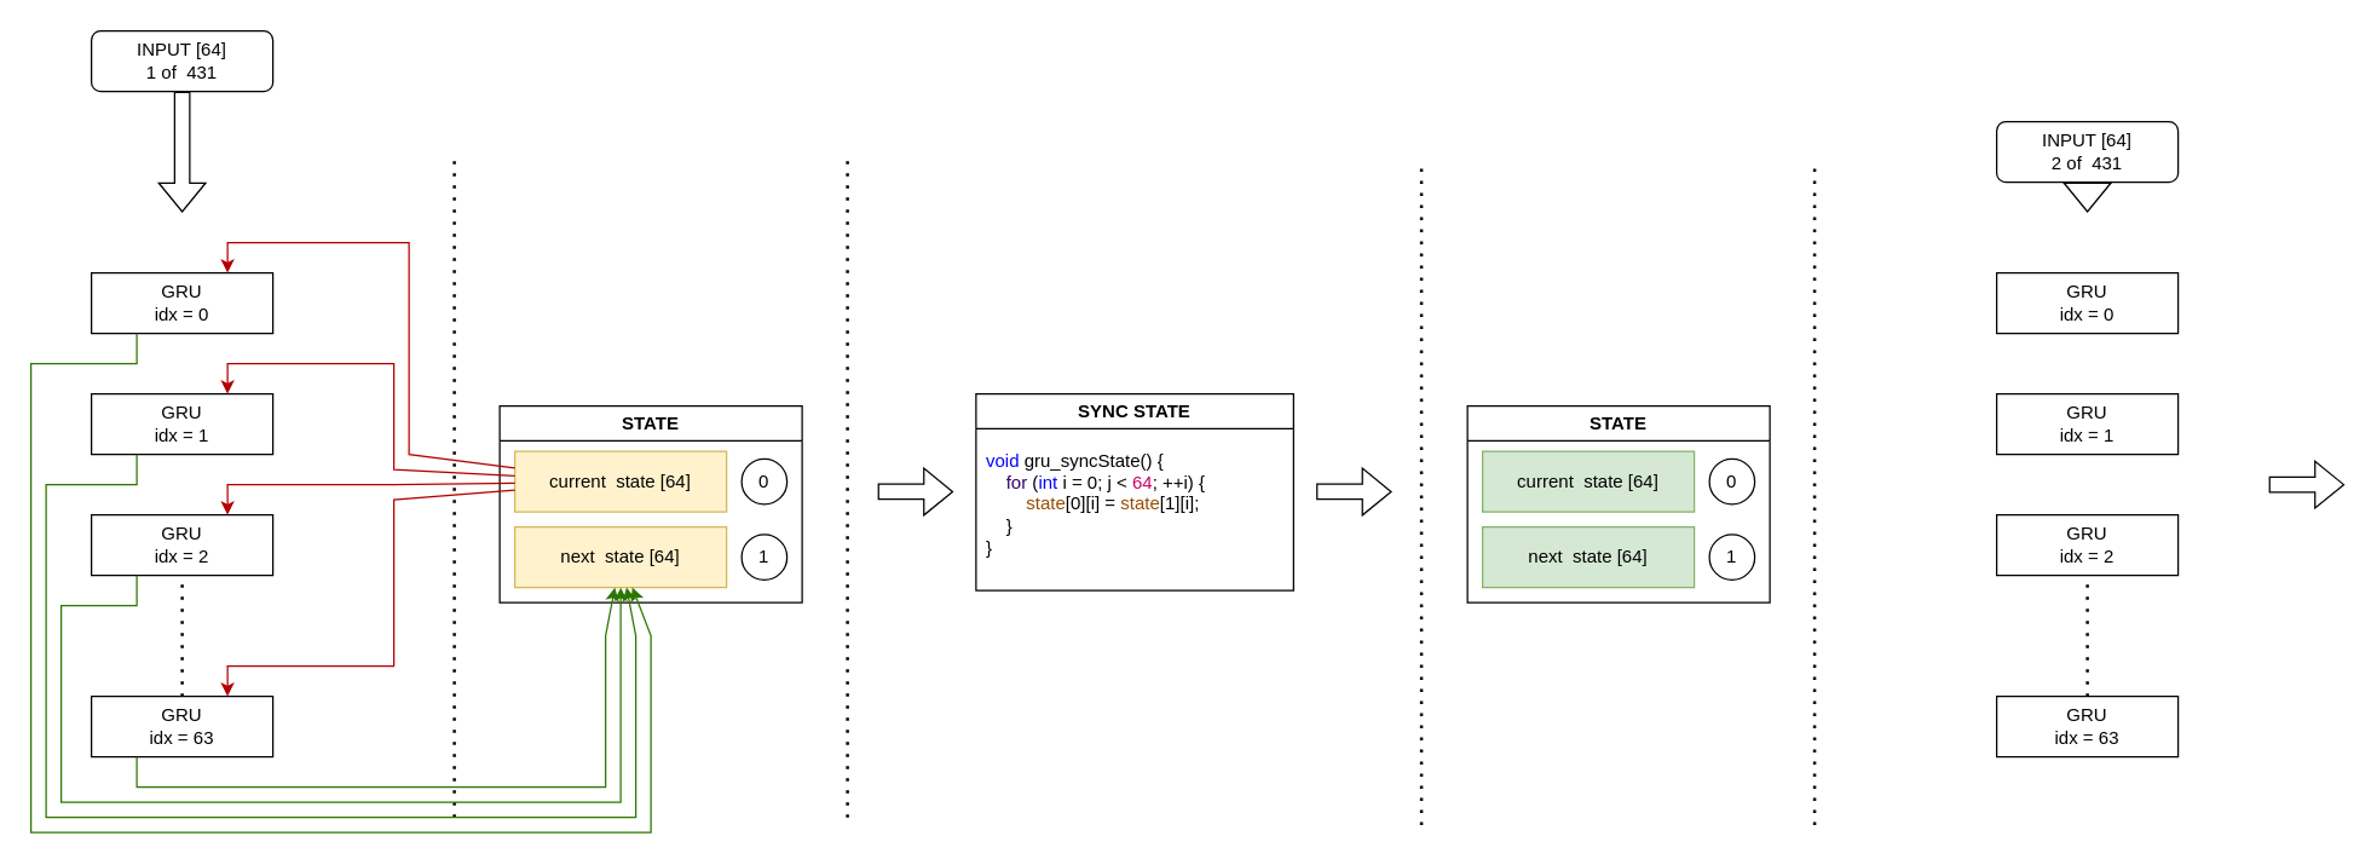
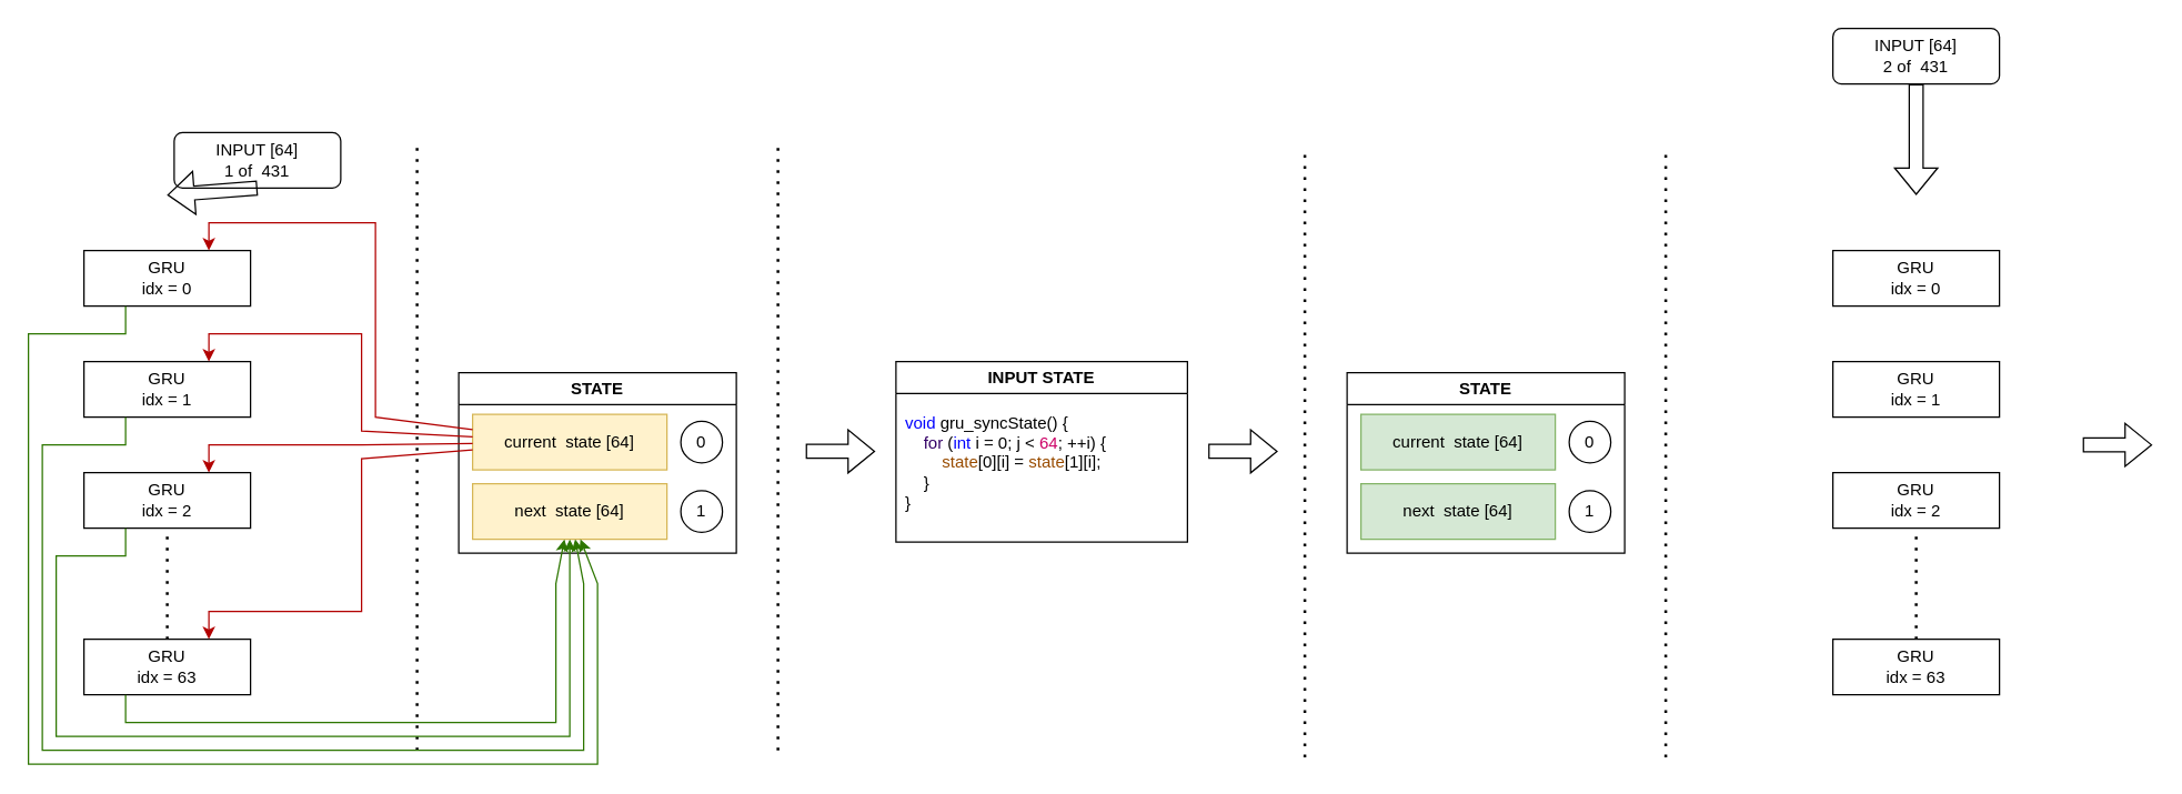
  <mxCell id="0" />
  <mxCell id="1" parent="0" />
  <mxCell id="2" value="&lt;div&gt;GRU&lt;/div&gt;&lt;div&gt;idx = 0&lt;br&gt;&lt;/div&gt;" style="rounded=0;whiteSpace=wrap;html=1;" parent="1" vertex="1"><mxGeometry x="60" y="180" width="120" height="40" as="geometry" /></mxCell>
  <mxCell id="3" value="&lt;div&gt;GRU&lt;/div&gt;&lt;div&gt;idx = 1&lt;br&gt;&lt;/div&gt;" style="rounded=0;whiteSpace=wrap;html=1;" parent="1" vertex="1"><mxGeometry x="60" y="260" width="120" height="40" as="geometry" /></mxCell>
  <mxCell id="4" value="&lt;div&gt;GRU&lt;/div&gt;&lt;div&gt;idx = 2&lt;br&gt;&lt;/div&gt;" style="rounded=0;whiteSpace=wrap;html=1;" parent="1" vertex="1"><mxGeometry x="60" y="340" width="120" height="40" as="geometry" /></mxCell>
  <mxCell id="5" value="&lt;div&gt;GRU&lt;/div&gt;&lt;div&gt;idx = 63&lt;br&gt;&lt;/div&gt;" style="rounded=0;whiteSpace=wrap;html=1;" parent="1" vertex="1"><mxGeometry x="60" y="460" width="120" height="40" as="geometry" /></mxCell>
  <mxCell id="6" value="" style="endArrow=none;dashed=1;html=1;dashPattern=1 3;strokeWidth=2;rounded=0;entryX=0.5;entryY=1;entryDx=0;entryDy=0;exitX=0.5;exitY=0;exitDx=0;exitDy=0;" parent="1" source="5" target="4" edge="1"><mxGeometry width="50" height="50" relative="1" as="geometry"><mxPoint x="380" y="420" as="sourcePoint" /><mxPoint x="430" y="370" as="targetPoint" /></mxGeometry></mxCell>
- <mxCell id="7" value="&lt;div&gt;INPUT [64]&lt;/div&gt;&lt;div&gt;1 of&amp;nbsp; 431&lt;br&gt;&lt;/div&gt;" style="rounded=1;whiteSpace=wrap;html=1;" parent="1" vertex="1"><mxGeometry x="60" y="20" width="120" height="40" as="geometry" /></mxCell>
+ <mxCell id="7" value="&lt;div&gt;INPUT [64]&lt;/div&gt;&lt;div&gt;1 of&amp;nbsp; 431&lt;br&gt;&lt;/div&gt;" style="rounded=1;whiteSpace=wrap;html=1;" parent="1" vertex="1"><mxGeometry x="125" y="95" width="120" height="40" as="geometry" /></mxCell>
  <mxCell id="8" value="" style="shape=flexArrow;endArrow=classic;html=1;rounded=0;exitX=0.5;exitY=1;exitDx=0;exitDy=0;" parent="1" source="7" edge="1"><mxGeometry width="50" height="50" relative="1" as="geometry"><mxPoint x="350" y="190" as="sourcePoint" /><mxPoint x="120" y="140" as="targetPoint" /></mxGeometry></mxCell>
  <mxCell id="9" value="&lt;div&gt;GRU&lt;/div&gt;&lt;div&gt;idx = 0&lt;br&gt;&lt;/div&gt;" style="rounded=0;whiteSpace=wrap;html=1;" parent="1" vertex="1"><mxGeometry x="1320" y="180" width="120" height="40" as="geometry" /></mxCell>
  <mxCell id="10" value="&lt;div&gt;GRU&lt;/div&gt;&lt;div&gt;idx = 1&lt;br&gt;&lt;/div&gt;" style="rounded=0;whiteSpace=wrap;html=1;" parent="1" vertex="1"><mxGeometry x="1320" y="260" width="120" height="40" as="geometry" /></mxCell>
  <mxCell id="11" value="&lt;div&gt;GRU&lt;/div&gt;&lt;div&gt;idx = 2&lt;br&gt;&lt;/div&gt;" style="rounded=0;whiteSpace=wrap;html=1;" parent="1" vertex="1"><mxGeometry x="1320" y="340" width="120" height="40" as="geometry" /></mxCell>
  <mxCell id="12" value="&lt;div&gt;GRU&lt;/div&gt;&lt;div&gt;idx = 63&lt;br&gt;&lt;/div&gt;" style="rounded=0;whiteSpace=wrap;html=1;" parent="1" vertex="1"><mxGeometry x="1320" y="460" width="120" height="40" as="geometry" /></mxCell>
  <mxCell id="13" value="" style="endArrow=none;dashed=1;html=1;dashPattern=1 3;strokeWidth=2;rounded=0;entryX=0.5;entryY=1;entryDx=0;entryDy=0;exitX=0.5;exitY=0;exitDx=0;exitDy=0;" parent="1" source="12" target="11" edge="1"><mxGeometry width="50" height="50" relative="1" as="geometry"><mxPoint x="1640" y="420" as="sourcePoint" /><mxPoint x="1690" y="370" as="targetPoint" /></mxGeometry></mxCell>
- <mxCell id="14" value="&lt;div&gt;INPUT [64]&lt;/div&gt;&lt;div&gt;2 of&amp;nbsp; 431&lt;br&gt;&lt;/div&gt;" style="rounded=1;whiteSpace=wrap;html=1;" parent="1" vertex="1"><mxGeometry x="1320" y="80" width="120" height="40" as="geometry" /></mxCell>
+ <mxCell id="14" value="&lt;div&gt;INPUT [64]&lt;/div&gt;&lt;div&gt;2 of&amp;nbsp; 431&lt;br&gt;&lt;/div&gt;" style="rounded=1;whiteSpace=wrap;html=1;" parent="1" vertex="1"><mxGeometry x="1320" y="20" width="120" height="40" as="geometry" /></mxCell>
  <mxCell id="15" value="" style="shape=flexArrow;endArrow=classic;html=1;rounded=0;exitX=0.5;exitY=1;exitDx=0;exitDy=0;" parent="1" source="14" edge="1"><mxGeometry width="50" height="50" relative="1" as="geometry"><mxPoint x="1610" y="190" as="sourcePoint" /><mxPoint x="1380" y="140" as="targetPoint" /></mxGeometry></mxCell>
- <mxCell id="16" value="SYNC STATE" style="swimlane;whiteSpace=wrap;html=1;" parent="1" vertex="1"><mxGeometry x="645" y="260" width="210" height="130" as="geometry" /></mxCell>
+ <mxCell id="16" value="INPUT STATE" style="swimlane;whiteSpace=wrap;html=1;" parent="1" vertex="1"><mxGeometry x="645" y="260" width="210" height="130" as="geometry" /></mxCell>
  <mxCell id="17" value="&lt;div align=&quot;left&quot;&gt;&lt;font color=&quot;#0000ff&quot;&gt;void&lt;/font&gt; gru_syncState() {&lt;br&gt;&amp;nbsp;&amp;nbsp;&amp;nbsp; &lt;font color=&quot;#330066&quot;&gt;for&lt;/font&gt; (&lt;font color=&quot;#0000ff&quot;&gt;int &lt;/font&gt;i = 0; j &amp;lt; &lt;font color=&quot;#cc0066&quot;&gt;64&lt;/font&gt;; ++i) {&lt;br&gt;&amp;nbsp;&amp;nbsp;&amp;nbsp;&amp;nbsp;&amp;nbsp;&amp;nbsp;&amp;nbsp; &lt;font color=&quot;#994c00&quot;&gt;state&lt;/font&gt;[0][i] = &lt;font color=&quot;#994c00&quot;&gt;state&lt;/font&gt;[1][i];&lt;br&gt;&amp;nbsp;&amp;nbsp;&amp;nbsp; }&lt;br&gt;}&lt;/div&gt;" style="text;html=1;align=left;verticalAlign=middle;resizable=0;points=[];autosize=1;strokeColor=none;fillColor=none;" parent="1" vertex="1"><mxGeometry x="650" y="288" width="170" height="90" as="geometry" /></mxCell>
  <mxCell id="18" value="" style="shape=flexArrow;endArrow=classic;html=1;rounded=0;" parent="1" edge="1"><mxGeometry width="50" height="50" relative="1" as="geometry"><mxPoint x="580" y="324.66" as="sourcePoint" /><mxPoint x="630" y="324.66" as="targetPoint" /></mxGeometry></mxCell>
  <mxCell id="19" value="" style="shape=flexArrow;endArrow=classic;html=1;rounded=0;" parent="1" edge="1"><mxGeometry width="50" height="50" relative="1" as="geometry"><mxPoint x="870" y="324.66" as="sourcePoint" /><mxPoint x="920" y="324.66" as="targetPoint" /></mxGeometry></mxCell>
  <mxCell id="20" value="" style="shape=flexArrow;endArrow=classic;html=1;rounded=0;" parent="1" edge="1"><mxGeometry width="50" height="50" relative="1" as="geometry"><mxPoint x="1500" y="320" as="sourcePoint" /><mxPoint x="1550" y="320" as="targetPoint" /></mxGeometry></mxCell>
  <mxCell id="21" value="" style="endArrow=none;dashed=1;html=1;dashPattern=1 3;strokeWidth=2;rounded=0;" parent="1" edge="1"><mxGeometry width="50" height="50" relative="1" as="geometry"><mxPoint x="300" y="540" as="sourcePoint" /><mxPoint x="300" y="100" as="targetPoint" /></mxGeometry></mxCell>
  <mxCell id="22" value="" style="endArrow=none;dashed=1;html=1;dashPattern=1 3;strokeWidth=2;rounded=0;" parent="1" edge="1"><mxGeometry width="50" height="50" relative="1" as="geometry"><mxPoint x="560" y="540" as="sourcePoint" /><mxPoint x="560" y="100" as="targetPoint" /></mxGeometry></mxCell>
  <mxCell id="23" value="" style="endArrow=none;dashed=1;html=1;dashPattern=1 3;strokeWidth=2;rounded=0;" parent="1" edge="1"><mxGeometry width="50" height="50" relative="1" as="geometry"><mxPoint x="939.58" y="545" as="sourcePoint" /><mxPoint x="939.58" y="105" as="targetPoint" /></mxGeometry></mxCell>
  <mxCell id="24" value="" style="endArrow=none;dashed=1;html=1;dashPattern=1 3;strokeWidth=2;rounded=0;" parent="1" edge="1"><mxGeometry width="50" height="50" relative="1" as="geometry"><mxPoint x="1199.58" y="545" as="sourcePoint" /><mxPoint x="1199.58" y="105" as="targetPoint" /></mxGeometry></mxCell>
  <mxCell id="25" value="STATE" style="swimlane;whiteSpace=wrap;html=1;" vertex="1" parent="1"><mxGeometry x="330" y="268" width="200" height="130" as="geometry" /></mxCell>
  <mxCell id="26" value="current&amp;nbsp; state [64]" style="rounded=0;whiteSpace=wrap;html=1;fillColor=#fff2cc;strokeColor=#d6b656;" parent="25" vertex="1"><mxGeometry x="10" y="30" width="140" height="40" as="geometry" /></mxCell>
  <mxCell id="27" value="0" style="ellipse;whiteSpace=wrap;html=1;aspect=fixed;" vertex="1" parent="25"><mxGeometry x="160" y="35" width="30" height="30" as="geometry" /></mxCell>
  <mxCell id="28" value="next&amp;nbsp; state [64]" style="rounded=0;whiteSpace=wrap;html=1;fillColor=#fff2cc;strokeColor=#d6b656;" vertex="1" parent="25"><mxGeometry x="10" y="80" width="140" height="40" as="geometry" /></mxCell>
  <mxCell id="29" value="1" style="ellipse;whiteSpace=wrap;html=1;aspect=fixed;" vertex="1" parent="25"><mxGeometry x="160" y="85" width="30" height="30" as="geometry" /></mxCell>
  <mxCell id="30" value="" style="endArrow=classic;html=1;rounded=0;entryX=0.75;entryY=0;entryDx=0;entryDy=0;fillColor=#e51400;strokeColor=#B20000;" edge="1" parent="1" source="26" target="2"><mxGeometry width="50" height="50" relative="1" as="geometry"><mxPoint x="370" y="300" as="sourcePoint" /><mxPoint x="420" y="250" as="targetPoint" /><Array as="points"><mxPoint x="270" y="300" /><mxPoint x="270" y="160" /><mxPoint x="150" y="160" /></Array></mxGeometry></mxCell>
  <mxCell id="31" value="" style="endArrow=classic;html=1;rounded=0;entryX=0.75;entryY=0;entryDx=0;entryDy=0;fillColor=#e51400;strokeColor=#B20000;" edge="1" parent="1" source="26" target="3"><mxGeometry width="50" height="50" relative="1" as="geometry"><mxPoint x="370" y="300" as="sourcePoint" /><mxPoint x="420" y="250" as="targetPoint" /><Array as="points"><mxPoint x="260" y="310" /><mxPoint x="260" y="240" /><mxPoint x="150" y="240" /></Array></mxGeometry></mxCell>
  <mxCell id="32" value="" style="endArrow=classic;html=1;rounded=0;entryX=0.75;entryY=0;entryDx=0;entryDy=0;fillColor=#e51400;strokeColor=#B20000;" edge="1" parent="1" source="26" target="4"><mxGeometry width="50" height="50" relative="1" as="geometry"><mxPoint x="370" y="300" as="sourcePoint" /><mxPoint x="420" y="250" as="targetPoint" /><Array as="points"><mxPoint x="260" y="320" /><mxPoint x="150" y="320" /></Array></mxGeometry></mxCell>
  <mxCell id="33" value="" style="endArrow=classic;html=1;rounded=0;entryX=0.75;entryY=0;entryDx=0;entryDy=0;fillColor=#e51400;strokeColor=#B20000;" edge="1" parent="1" source="26" target="5"><mxGeometry width="50" height="50" relative="1" as="geometry"><mxPoint x="370" y="300" as="sourcePoint" /><mxPoint x="420" y="250" as="targetPoint" /><Array as="points"><mxPoint x="260" y="330" /><mxPoint x="260" y="440" /><mxPoint x="150" y="440" /></Array></mxGeometry></mxCell>
  <mxCell id="34" value="" style="endArrow=classic;html=1;rounded=0;exitX=0.25;exitY=1;exitDx=0;exitDy=0;fillColor=#60a917;strokeColor=#2D7600;" edge="1" parent="1" source="2" target="28"><mxGeometry width="50" height="50" relative="1" as="geometry"><mxPoint x="370" y="340" as="sourcePoint" /><mxPoint x="420" y="290" as="targetPoint" /><Array as="points"><mxPoint x="90" y="240" /><mxPoint x="20" y="240" /><mxPoint x="20" y="550" /><mxPoint x="430" y="550" /><mxPoint x="430" y="420" /></Array></mxGeometry></mxCell>
  <mxCell id="35" value="" style="endArrow=classic;html=1;rounded=0;exitX=0.25;exitY=1;exitDx=0;exitDy=0;fillColor=#60a917;strokeColor=#2D7600;" edge="1" parent="1" source="3" target="28"><mxGeometry width="50" height="50" relative="1" as="geometry"><mxPoint x="100" y="230" as="sourcePoint" /><mxPoint x="420" y="398" as="targetPoint" /><Array as="points"><mxPoint x="90" y="320" /><mxPoint x="30" y="320" /><mxPoint x="30" y="540" /><mxPoint x="420" y="540" /><mxPoint x="420" y="420" /></Array></mxGeometry></mxCell>
  <mxCell id="36" value="" style="endArrow=classic;html=1;rounded=0;exitX=0.25;exitY=1;exitDx=0;exitDy=0;fillColor=#60a917;strokeColor=#2D7600;" edge="1" parent="1" source="4" target="28"><mxGeometry width="50" height="50" relative="1" as="geometry"><mxPoint x="100" y="310" as="sourcePoint" /><mxPoint x="424" y="398" as="targetPoint" /><Array as="points"><mxPoint x="90" y="400" /><mxPoint x="40" y="400" /><mxPoint x="40" y="530" /><mxPoint x="410" y="530" /><mxPoint x="410" y="430" /></Array></mxGeometry></mxCell>
  <mxCell id="37" value="" style="endArrow=classic;html=1;rounded=0;exitX=0.25;exitY=1;exitDx=0;exitDy=0;fillColor=#60a917;strokeColor=#2D7600;" edge="1" parent="1" source="5" target="28"><mxGeometry width="50" height="50" relative="1" as="geometry"><mxPoint x="370" y="340" as="sourcePoint" /><mxPoint x="420" y="290" as="targetPoint" /><Array as="points"><mxPoint x="90" y="520" /><mxPoint x="400" y="520" /><mxPoint x="400" y="420" /></Array></mxGeometry></mxCell>
  <mxCell id="38" value="STATE" style="swimlane;whiteSpace=wrap;html=1;" vertex="1" parent="1"><mxGeometry x="970" y="268" width="200" height="130" as="geometry" /></mxCell>
  <mxCell id="39" value="current&amp;nbsp; state [64]" style="rounded=0;whiteSpace=wrap;html=1;fillColor=#d5e8d4;strokeColor=#82b366;" vertex="1" parent="38"><mxGeometry x="10" y="30" width="140" height="40" as="geometry" /></mxCell>
  <mxCell id="40" value="0" style="ellipse;whiteSpace=wrap;html=1;aspect=fixed;" vertex="1" parent="38"><mxGeometry x="160" y="35" width="30" height="30" as="geometry" /></mxCell>
  <mxCell id="41" value="next&amp;nbsp; state [64]" style="rounded=0;whiteSpace=wrap;html=1;fillColor=#d5e8d4;strokeColor=#82b366;" vertex="1" parent="38"><mxGeometry x="10" y="80" width="140" height="40" as="geometry" /></mxCell>
  <mxCell id="42" value="1" style="ellipse;whiteSpace=wrap;html=1;aspect=fixed;" vertex="1" parent="38"><mxGeometry x="160" y="85" width="30" height="30" as="geometry" /></mxCell>
